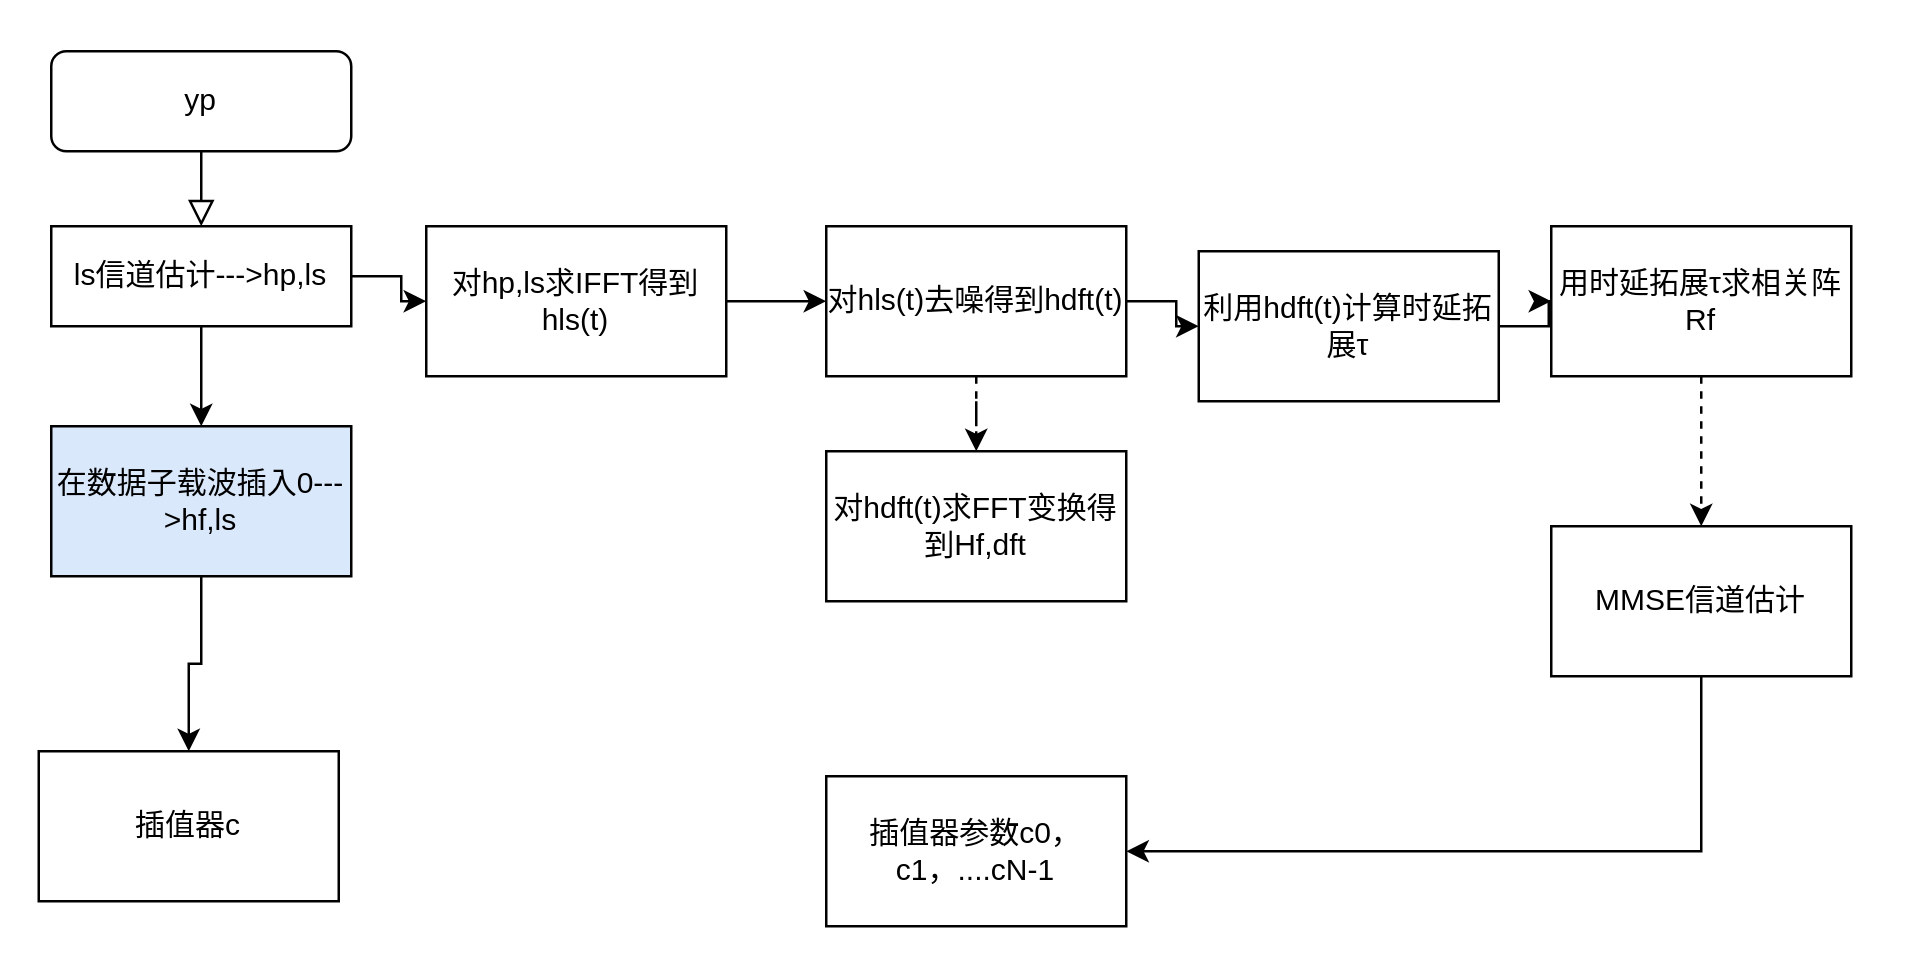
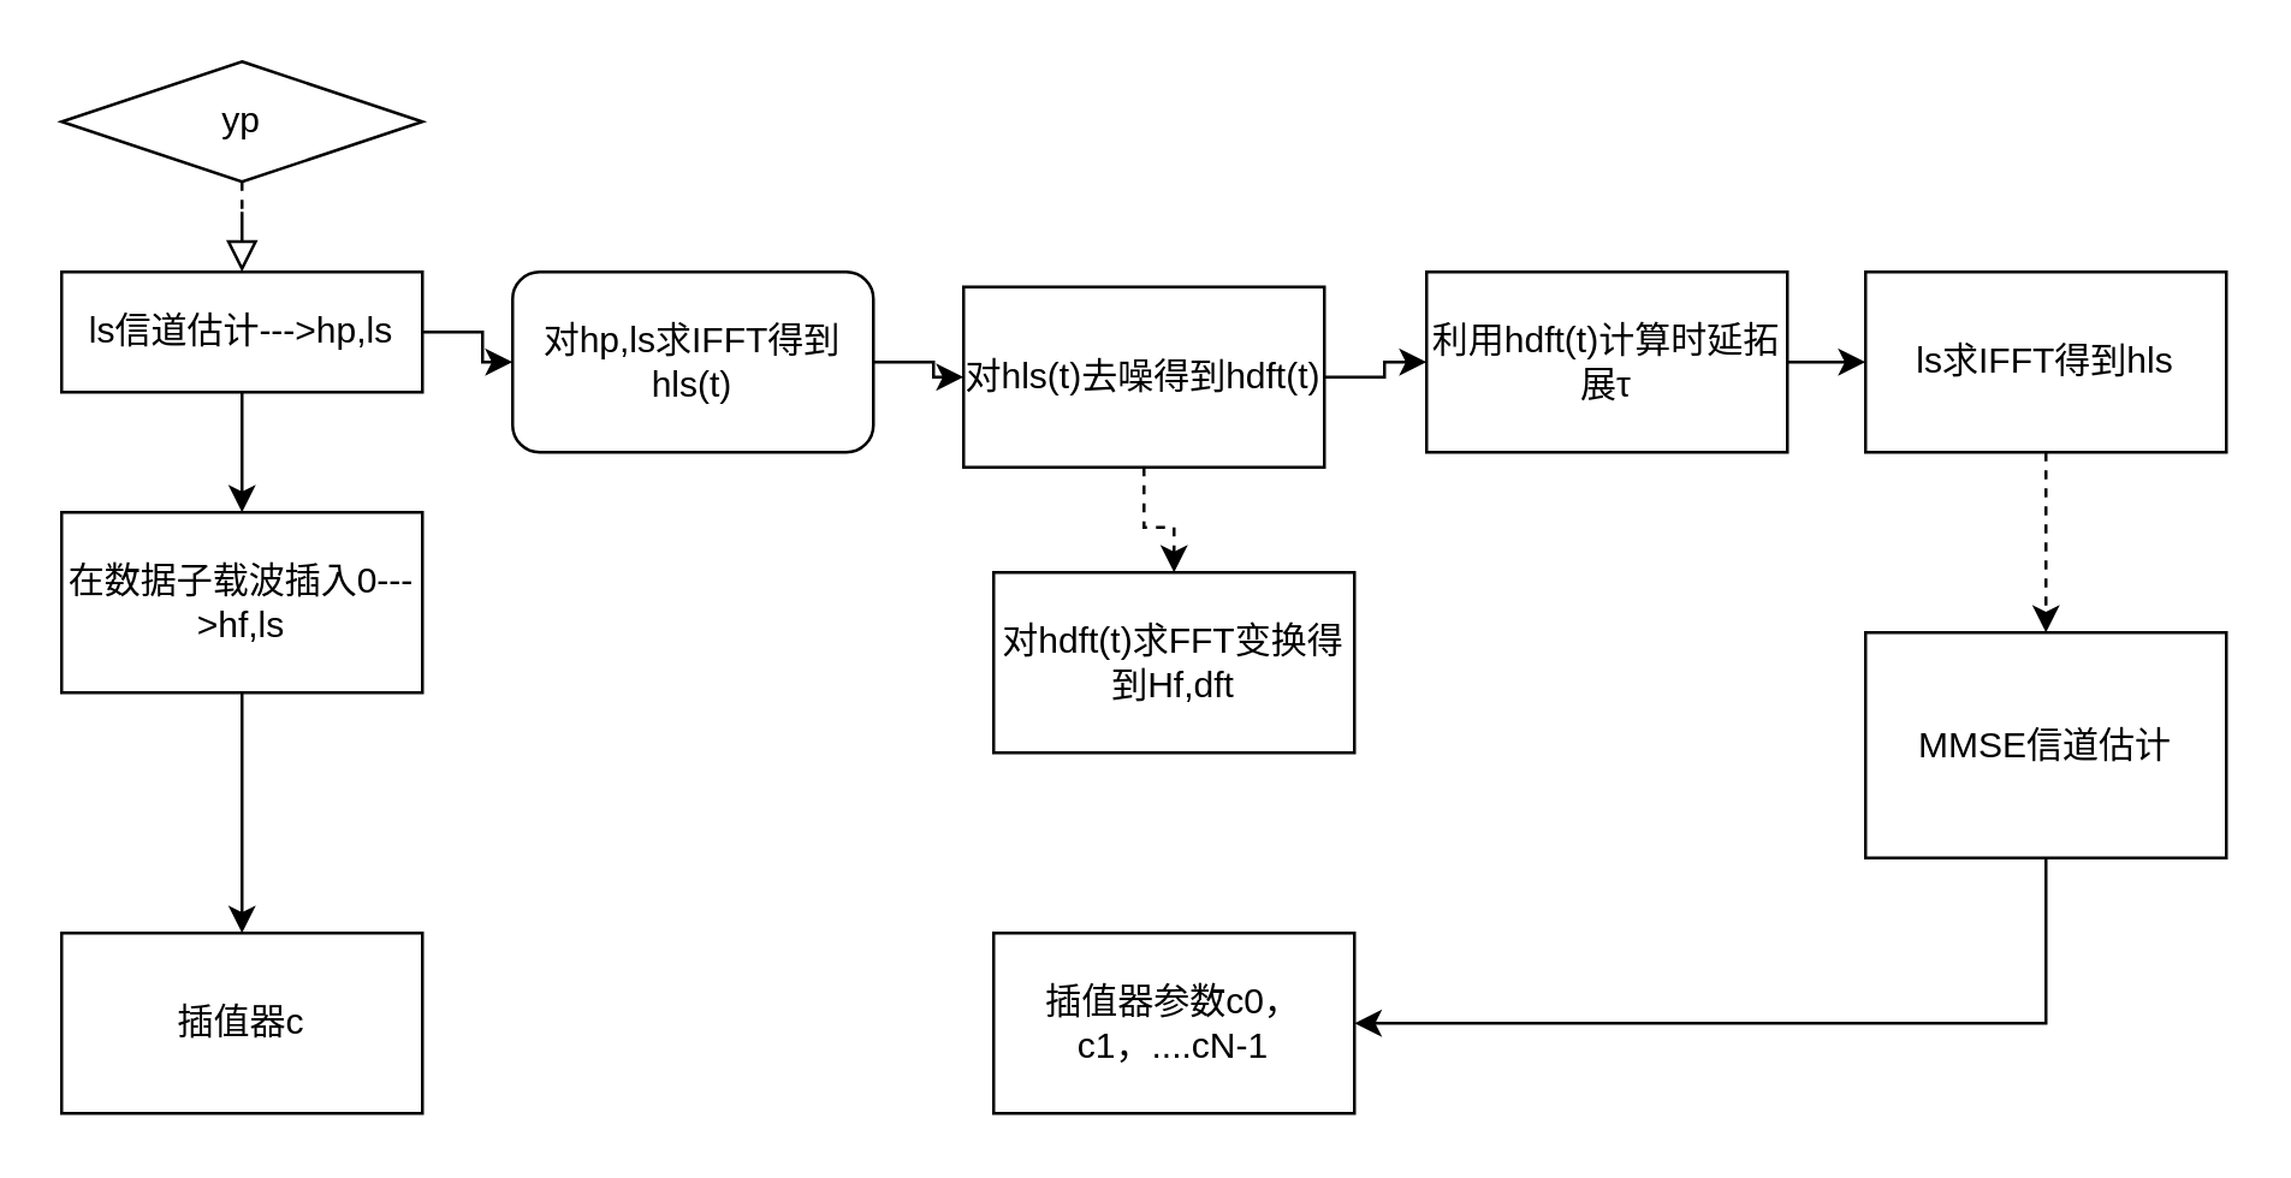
  <mxCell id="0" />
  <mxCell id="1" parent="0" />
- <mxCell id="2" value="yp" style="rounded=1;whiteSpace=wrap;html=1;fontSize=12;glass=0;strokeWidth=1;shadow=0;" parent="1" vertex="1"><mxGeometry x="20" y="20" width="120" height="40" as="geometry" /></mxCell>
- <mxCell id="3" value="" style="rounded=0;html=1;jettySize=auto;orthogonalLoop=1;fontSize=11;endArrow=block;endFill=0;endSize=8;strokeWidth=1;shadow=0;labelBackgroundColor=none;edgeStyle=orthogonalEdgeStyle;" edge="1" parent="1" source="2" target="6"><mxGeometry relative="1" as="geometry"><mxPoint x="100" y="70" as="sourcePoint" /><mxPoint x="170" y="180" as="targetPoint" /></mxGeometry></mxCell>
+ <mxCell id="2" value="yp" style="rhombus;whiteSpace=wrap;html=1;fontSize=12;glass=0;strokeWidth=1;shadow=0;" parent="1" vertex="1"><mxGeometry x="20" y="20" width="120" height="40" as="geometry" /></mxCell>
+ <mxCell id="3" value="" style="rounded=0;html=1;jettySize=auto;orthogonalLoop=1;fontSize=11;endArrow=block;endFill=0;endSize=8;strokeWidth=1;shadow=0;labelBackgroundColor=none;edgeStyle=orthogonalEdgeStyle;dashed=1;" edge="1" parent="1" source="2" target="6"><mxGeometry relative="1" as="geometry"><mxPoint x="100" y="70" as="sourcePoint" /><mxPoint x="170" y="180" as="targetPoint" /></mxGeometry></mxCell>
  <mxCell id="4" value="" style="edgeStyle=orthogonalEdgeStyle;rounded=0;orthogonalLoop=1;jettySize=auto;html=1;" edge="1" parent="1" source="6" target="8"><mxGeometry relative="1" as="geometry" /></mxCell>
  <mxCell id="5" value="" style="edgeStyle=orthogonalEdgeStyle;rounded=0;orthogonalLoop=1;jettySize=auto;html=1;" edge="1" parent="1" source="6" target="14"><mxGeometry relative="1" as="geometry" /></mxCell>
  <mxCell id="6" value="ls信道估计---&amp;gt;hp,ls" style="rounded=0;whiteSpace=wrap;html=1;" vertex="1" parent="1"><mxGeometry x="20" y="90" width="120" height="40" as="geometry" /></mxCell>
  <mxCell id="7" value="" style="edgeStyle=orthogonalEdgeStyle;rounded=0;orthogonalLoop=1;jettySize=auto;html=1;" edge="1" parent="1" source="8" target="9"><mxGeometry relative="1" as="geometry" /></mxCell>
- <mxCell id="8" value="在数据子载波插入0---&amp;gt;hf,ls" style="rounded=0;whiteSpace=wrap;html=1;fillColor=#dae8fc;" vertex="1" parent="1"><mxGeometry x="20" y="170" width="120" height="60" as="geometry" /></mxCell>
- <mxCell id="9" value="插值器c" style="rounded=0;whiteSpace=wrap;html=1;" vertex="1" parent="1"><mxGeometry x="15" y="300" width="120" height="60" as="geometry" /></mxCell>
+ <mxCell id="8" value="在数据子载波插入0---&amp;gt;hf,ls" style="rounded=0;whiteSpace=wrap;html=1;" vertex="1" parent="1"><mxGeometry x="20" y="170" width="120" height="60" as="geometry" /></mxCell>
+ <mxCell id="9" value="插值器c" style="rounded=0;whiteSpace=wrap;html=1;" vertex="1" parent="1"><mxGeometry x="20" y="310" width="120" height="60" as="geometry" /></mxCell>
  <mxCell id="10" value="插值器参数c0，c1，....cN-1" style="rounded=0;whiteSpace=wrap;html=1;" vertex="1" parent="1"><mxGeometry x="330" y="310" width="120" height="60" as="geometry" /></mxCell>
  <mxCell id="11" value="" style="edgeStyle=orthogonalEdgeStyle;rounded=0;orthogonalLoop=1;jettySize=auto;html=1;exitX=0.5;exitY=1;exitDx=0;exitDy=0;entryX=1;entryY=0.5;entryDx=0;entryDy=0;" edge="1" parent="1" source="12" target="10"><mxGeometry relative="1" as="geometry"><mxPoint x="680" y="270" as="sourcePoint" /><mxPoint x="450" y="300" as="targetPoint" /><Array as="points"><mxPoint x="680" y="340" /></Array></mxGeometry></mxCell>
- <mxCell id="12" value="MMSE信道估计" style="rounded=0;whiteSpace=wrap;html=1;" vertex="1" parent="1"><mxGeometry x="620" y="210" width="120" height="60" as="geometry" /></mxCell>
+ <mxCell id="12" value="MMSE信道估计" style="rounded=0;whiteSpace=wrap;html=1;" vertex="1" parent="1"><mxGeometry x="620" y="210" width="120" height="75" as="geometry" /></mxCell>
  <mxCell id="13" value="" style="edgeStyle=orthogonalEdgeStyle;rounded=0;orthogonalLoop=1;jettySize=auto;html=1;" edge="1" parent="1" source="21" target="16"><mxGeometry relative="1" as="geometry" /></mxCell>
- <mxCell id="14" value="对hp,ls求IFFT得到hls(t)" style="rounded=0;whiteSpace=wrap;html=1;" vertex="1" parent="1"><mxGeometry x="170" y="90" width="120" height="60" as="geometry" /></mxCell>
+ <mxCell id="14" value="对hp,ls求IFFT得到hls(t)" style="whiteSpace=wrap;html=1;rounded=1;" vertex="1" parent="1"><mxGeometry x="170" y="90" width="120" height="60" as="geometry" /></mxCell>
  <mxCell id="15" value="" style="edgeStyle=orthogonalEdgeStyle;rounded=0;orthogonalLoop=1;jettySize=auto;html=1;" edge="1" parent="1" source="16" target="18"><mxGeometry relative="1" as="geometry" /></mxCell>
- <mxCell id="16" value="利用hdft(t)计算时延拓展τ" style="rounded=0;whiteSpace=wrap;html=1;" vertex="1" parent="1"><mxGeometry x="479" y="100" width="120" height="60" as="geometry" /></mxCell>
+ <mxCell id="16" value="利用hdft(t)计算时延拓展τ" style="rounded=0;whiteSpace=wrap;html=1;" vertex="1" parent="1"><mxGeometry x="474" y="90" width="120" height="60" as="geometry" /></mxCell>
  <mxCell id="17" value="" style="edgeStyle=orthogonalEdgeStyle;rounded=0;orthogonalLoop=1;jettySize=auto;html=1;dashed=1;" edge="1" parent="1" source="18" target="12"><mxGeometry relative="1" as="geometry" /></mxCell>
- <mxCell id="18" value="用时延拓展τ求相关阵Rf" style="whiteSpace=wrap;html=1;rounded=0;" vertex="1" parent="1"><mxGeometry x="620" y="90" width="120" height="60" as="geometry" /></mxCell>
+ <mxCell id="18" value="ls求IFFT得到hls" style="whiteSpace=wrap;html=1;rounded=0;" vertex="1" parent="1"><mxGeometry x="620" y="90" width="120" height="60" as="geometry" /></mxCell>
  <mxCell id="19" value="" style="edgeStyle=orthogonalEdgeStyle;rounded=0;orthogonalLoop=1;jettySize=auto;html=1;" edge="1" parent="1" source="14" target="21"><mxGeometry relative="1" as="geometry"><mxPoint x="290" y="120" as="sourcePoint" /><mxPoint x="474" y="120" as="targetPoint" /></mxGeometry></mxCell>
  <mxCell id="20" value="" style="edgeStyle=orthogonalEdgeStyle;rounded=0;orthogonalLoop=1;jettySize=auto;html=1;dashed=1;" edge="1" parent="1" source="21" target="22"><mxGeometry relative="1" as="geometry" /></mxCell>
- <mxCell id="21" value="对hls(t)去噪得到hdft(t)" style="rounded=0;whiteSpace=wrap;html=1;" vertex="1" parent="1"><mxGeometry x="330" y="90" width="120" height="60" as="geometry" /></mxCell>
- <mxCell id="22" value="对hdft(t)求FFT变换得到Hf,dft" style="whiteSpace=wrap;html=1;rounded=0;" vertex="1" parent="1"><mxGeometry x="330" y="180" width="120" height="60" as="geometry" /></mxCell>
+ <mxCell id="21" value="对hls(t)去噪得到hdft(t)" style="rounded=0;whiteSpace=wrap;html=1;" vertex="1" parent="1"><mxGeometry x="320" y="95" width="120" height="60" as="geometry" /></mxCell>
+ <mxCell id="22" value="对hdft(t)求FFT变换得到Hf,dft" style="whiteSpace=wrap;html=1;rounded=0;" vertex="1" parent="1"><mxGeometry x="330" y="190" width="120" height="60" as="geometry" /></mxCell>
